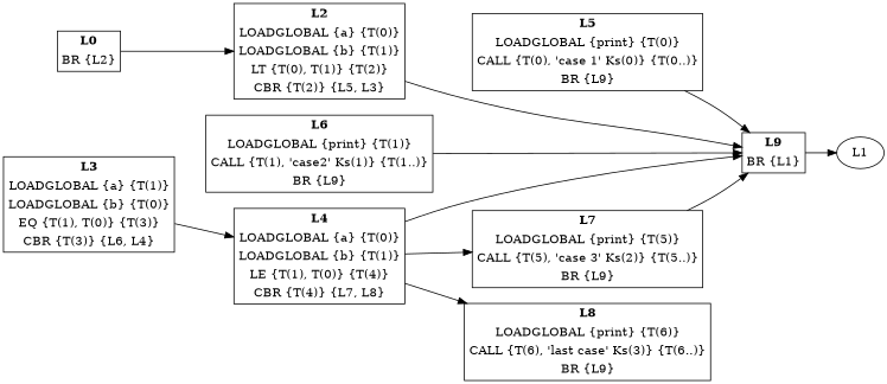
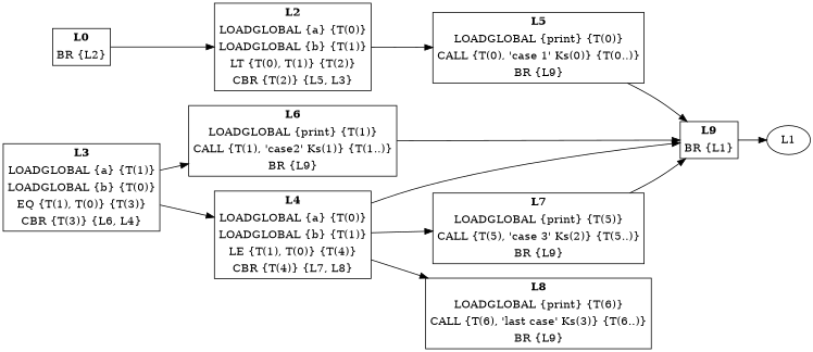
  digraph {
    rankdir=LR
    node [margin=0 shape=none]
    n1 [label=<<TABLE BORDER="1" CELLBORDER="0"> <TR><TD><B>L0</B></TD></TR> <TR><TD>BR {L2}</TD></TR> </TABLE>>]
    n2 [label=<<TABLE BORDER="1" CELLBORDER="0"> <TR><TD><B>L2</B></TD></TR> <TR><TD>LOADGLOBAL {a} {T(0)}</TD></TR> <TR><TD>LOADGLOBAL {b} {T(1)}</TD></TR> <TR><TD>LT {T(0), T(1)} {T(2)}</TD></TR> <TR><TD>CBR {T(2)} {L5, L3}</TD></TR> </TABLE>>]
    n3 [label=<<TABLE BORDER="1" CELLBORDER="0"> <TR><TD><B>L5</B></TD></TR> <TR><TD>LOADGLOBAL {print} {T(0)}</TD></TR> <TR><TD>CALL {T(0), 'case 1' Ks(0)} {T(0..)}</TD></TR> <TR><TD>BR {L9}</TD></TR> </TABLE>>]
    n4 [label=<<TABLE BORDER="1" CELLBORDER="0"> <TR><TD><B>L9</B></TD></TR> <TR><TD>BR {L1}</TD></TR> </TABLE>>]
    n5 [label=<<TABLE BORDER="1" CELLBORDER="0"> <TR><TD><B>L3</B></TD></TR> <TR><TD>LOADGLOBAL {a} {T(1)}</TD></TR> <TR><TD>LOADGLOBAL {b} {T(0)}</TD></TR> <TR><TD>EQ {T(1), T(0)} {T(3)}</TD></TR> <TR><TD>CBR {T(3)} {L6, L4}</TD></TR> </TABLE>>]
    n6 [label=<<TABLE BORDER="1" CELLBORDER="0"> <TR><TD><B>L6</B></TD></TR> <TR><TD>LOADGLOBAL {print} {T(1)}</TD></TR> <TR><TD>CALL {T(1), 'case2' Ks(1)} {T(1..)}</TD></TR> <TR><TD>BR {L9}</TD></TR> </TABLE>>]
    n7 [label=<<TABLE BORDER="1" CELLBORDER="0"> <TR><TD><B>L4</B></TD></TR> <TR><TD>LOADGLOBAL {a} {T(0)}</TD></TR> <TR><TD>LOADGLOBAL {b} {T(1)}</TD></TR> <TR><TD>LE {T(1), T(0)} {T(4)}</TD></TR> <TR><TD>CBR {T(4)} {L7, L8}</TD></TR> </TABLE>>]
    L1 [margin="" shape=""]
    n9 [label=<<TABLE BORDER="1" CELLBORDER="0"> <TR><TD><B>L7</B></TD></TR> <TR><TD>LOADGLOBAL {print} {T(5)}</TD></TR> <TR><TD>CALL {T(5), 'case 3' Ks(2)} {T(5..)}</TD></TR> <TR><TD>BR {L9}</TD></TR> </TABLE>>]
    n10 [label=<<TABLE BORDER="1" CELLBORDER="0"> <TR><TD><B>L8</B></TD></TR> <TR><TD>LOADGLOBAL {print} {T(6)}</TD></TR> <TR><TD>CALL {T(6), 'last case' Ks(3)} {T(6..)}</TD></TR> <TR><TD>BR {L9}</TD></TR> </TABLE>>]
    n1 -> n2
-   n2 -> n4
+   n2 -> n3
    n3 -> n4
    n4 -> L1
+   n5 -> n6
    n5 -> n7
    n6 -> n4
    n7 -> n4
    n7 -> n9
    n7 -> n10
    n9 -> n4
  }
